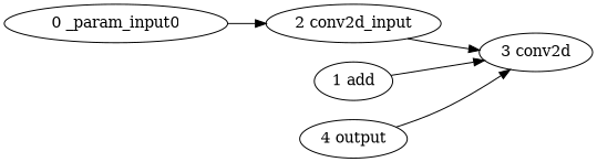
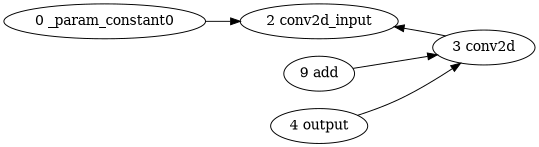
  strict digraph {
    rankdir=LR
-   "0 _param_constant0" [type=get_attr label="0 _param_input0"]
+   "0 _param_constant0" [type=get_attr]
    "2 conv2d_input" [type=input]
-   "1 add" [type=add]
+   "1 add" [type=add label="9 add"]
    "3 conv2d" [type=conv2d]
    "4 output" [type=output]
    "0 _param_constant0" -> "2 conv2d_input"
-   "2 conv2d_input" -> "3 conv2d"
+   "3 conv2d" -> "2 conv2d_input"
    "1 add" -> "3 conv2d"
    "4 output" -> "3 conv2d"
  }
